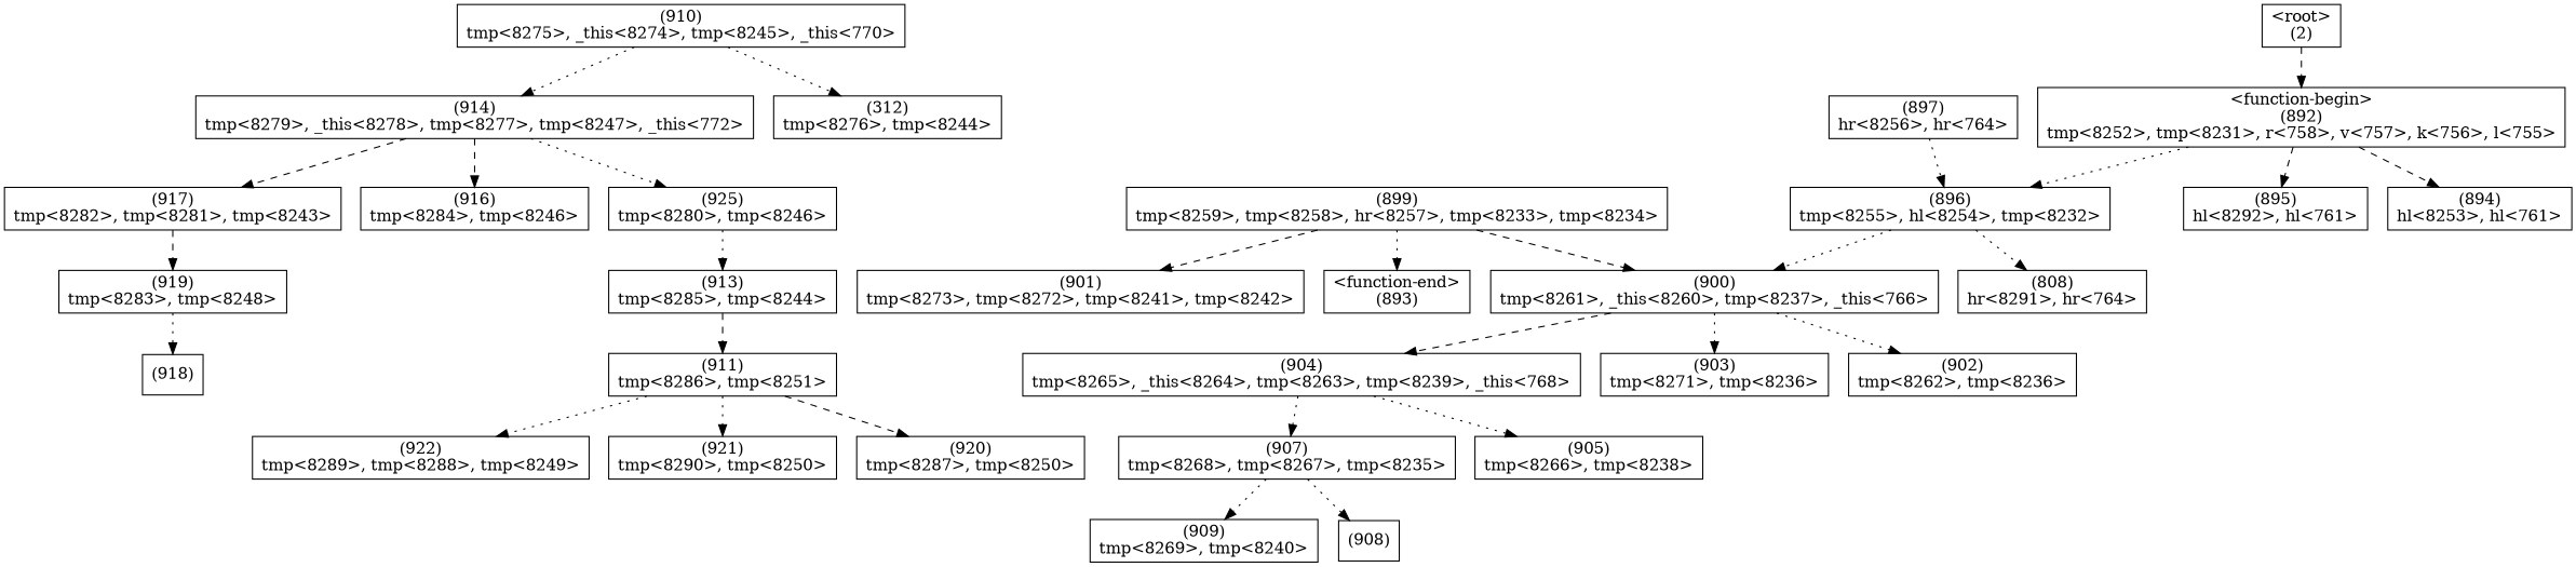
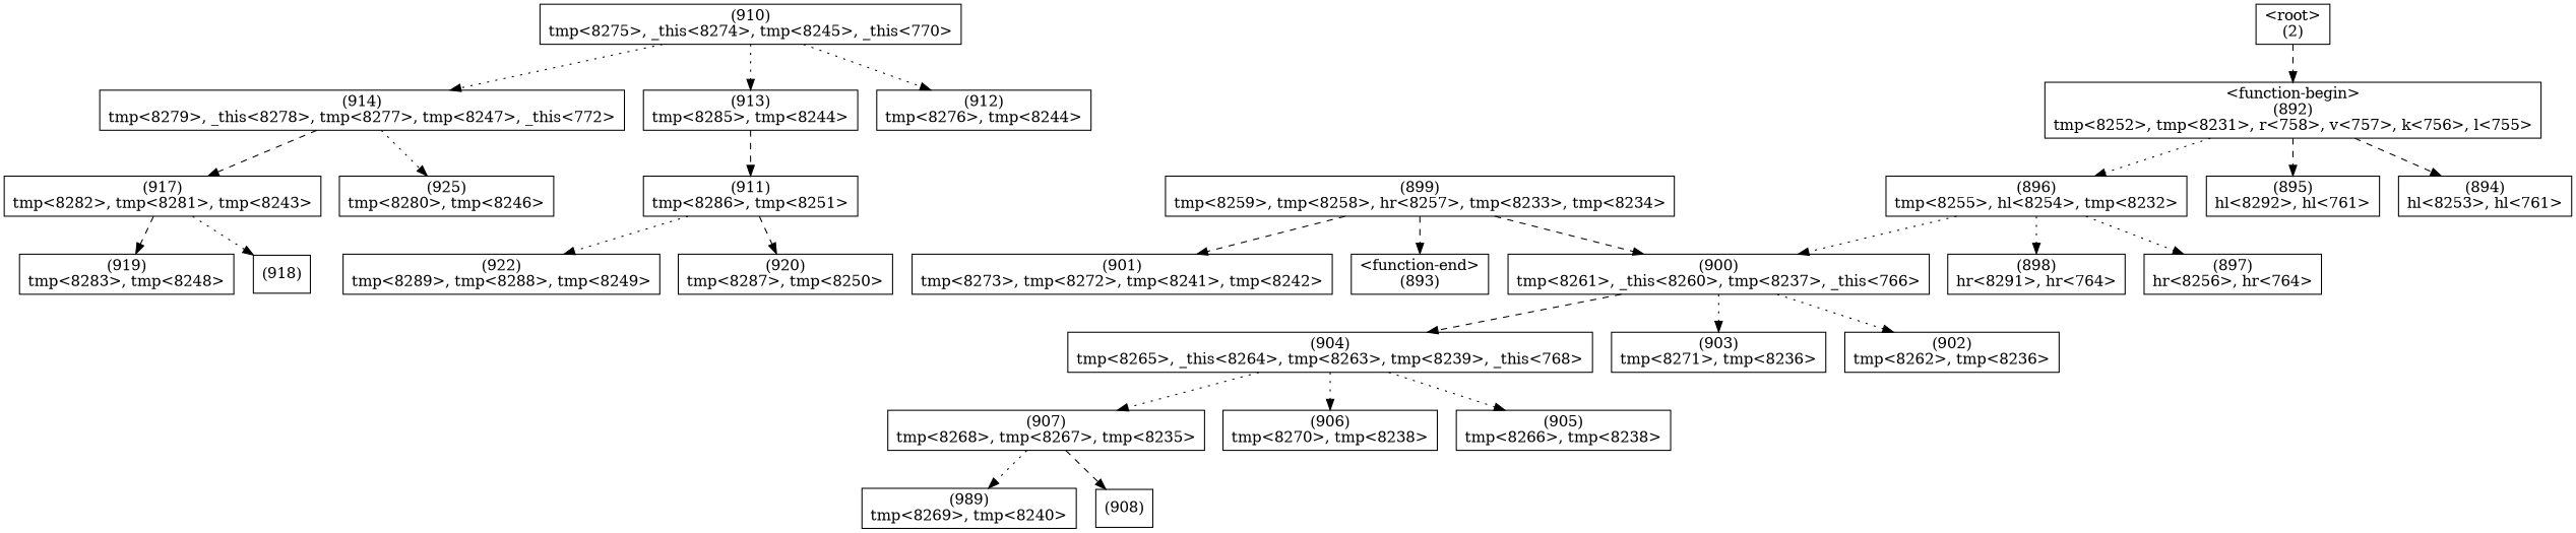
  digraph {
    node [shape=box]
    edge [style=dotted]
    n1 [label="(922)\ntmp<8289>, tmp<8288>, tmp<8249>"]
-   n2 [label="(921)\ntmp<8290>, tmp<8250>"]
    n3 [label="(920)\ntmp<8287>, tmp<8250>"]
    n4 [label="(919)\ntmp<8283>, tmp<8248>"]
    n5 [label="(918)"]
    n6 [label="(917)\ntmp<8282>, tmp<8281>, tmp<8243>"]
-   n7 [label="(916)\ntmp<8284>, tmp<8246>"]
    n8 [label="(925)\ntmp<8280>, tmp<8246>"]
    n9 [label="(914)\ntmp<8279>, _this<8278>, tmp<8277>, tmp<8247>, _this<772>"]
    n10 [label="(913)\ntmp<8285>, tmp<8244>"]
    n11 [label="(911)\ntmp<8286>, tmp<8251>"]
-   n12 [label="(312)\ntmp<8276>, tmp<8244>"]
+   n12 [label="(912)\ntmp<8276>, tmp<8244>"]
    n13 [label="(910)\ntmp<8275>, _this<8274>, tmp<8245>, _this<770>"]
-   n14 [label="(909)\ntmp<8269>, tmp<8240>"]
+   n14 [label="(989)\ntmp<8269>, tmp<8240>"]
    n15 [label="(908)"]
    n16 [label="(907)\ntmp<8268>, tmp<8267>, tmp<8235>"]
+   n17 [label="(906)\ntmp<8270>, tmp<8238>"]
    n18 [label="(905)\ntmp<8266>, tmp<8238>"]
    n19 [label="(904)\ntmp<8265>, _this<8264>, tmp<8263>, tmp<8239>, _this<768>"]
    n20 [label="(903)\ntmp<8271>, tmp<8236>"]
    n21 [label="(902)\ntmp<8262>, tmp<8236>"]
    n22 [label="(901)\ntmp<8273>, tmp<8272>, tmp<8241>, tmp<8242>"]
    n23 [label="(900)\ntmp<8261>, _this<8260>, tmp<8237>, _this<766>"]
    n24 [label="(899)\ntmp<8259>, tmp<8258>, hr<8257>, tmp<8233>, tmp<8234>"]
    n25 [label="<function-end>\n(893)"]
-   n26 [label="(808)\nhr<8291>, hr<764>"]
+   n26 [label="(898)\nhr<8291>, hr<764>"]
    n27 [label="(897)\nhr<8256>, hr<764>"]
    n28 [label="(896)\ntmp<8255>, hl<8254>, tmp<8232>"]
    n29 [label="(895)\nhl<8292>, hl<761>"]
    n30 [label="(894)\nhl<8253>, hl<761>"]
    n31 [label="<function-begin>\n(892)\ntmp<8252>, tmp<8231>, r<758>, v<757>, k<756>, l<755>"]
    n32 [label="<root>\n(2)"]
    n6 -> n4 [style=dashed]
-   n4 -> n5
+   n6 -> n5
    n9 -> n6 [style=dashed]
-   n9 -> n7 [style=dashed]
    n9 -> n8
    n10 -> n11 [style=dashed]
    n11 -> n1
-   n11 -> n2
    n11 -> n3 [style=dashed]
    n13 -> n9
-   n8 -> n10
+   n13 -> n10
    n13 -> n12
    n16 -> n14
-   n16 -> n15
+   n16 -> n15 [style=dashed]
    n19 -> n16
+   n19 -> n17
    n19 -> n18
    n23 -> n19 [style=dashed]
    n23 -> n20
    n23 -> n21
    n24 -> n22 [style=dashed]
    n24 -> n23 [style=dashed]
-   n24 -> n25
+   n24 -> n25 [style=dashed]
    n28 -> n23
    n28 -> n26
-   n27 -> n28
+   n28 -> n27
    n31 -> n28
    n31 -> n29 [style=dashed]
    n31 -> n30 [style=dashed]
    n32 -> n31 [style=dashed]
  }
